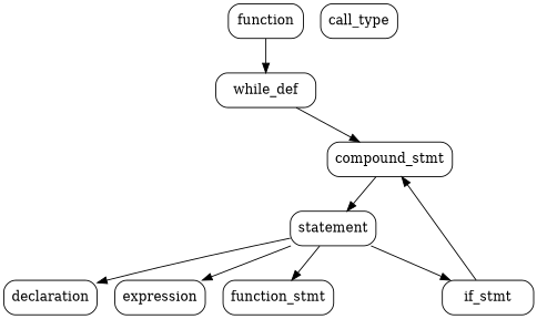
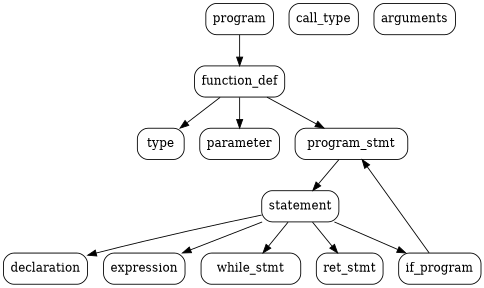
  digraph {
    node [shape=box style=rounded]
-   program [label=function]
-   function_def [label=while_def]
-   compound_stmt
+   program
+   function_def
+   type
+   parameter
+   compound_stmt [label=program_stmt]
    statement
    n7 [label=call_type]
+   arguments
    declaration
    expression
-   if_stmt
-   while_stmt [label=function_stmt]
+   if_stmt [label=if_program]
+   while_stmt
+   ret_stmt
    program -> function_def
+   function_def -> type
+   function_def -> parameter
    function_def -> compound_stmt
    compound_stmt -> statement
    statement -> declaration
    statement -> expression
    statement -> if_stmt
    statement -> while_stmt
+   statement -> ret_stmt
    if_stmt -> compound_stmt
  }
